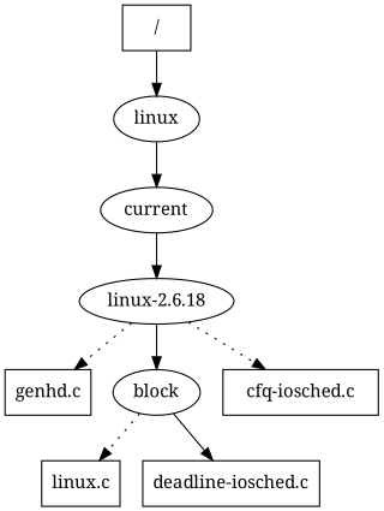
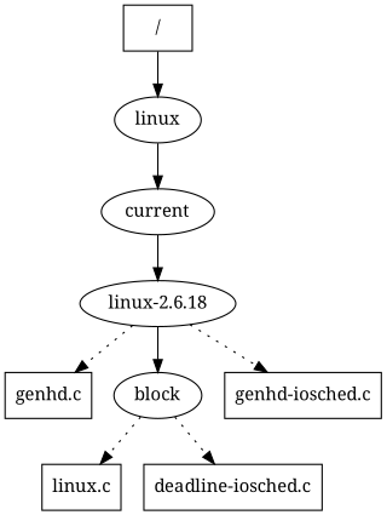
  digraph {
    fontname="Noto Serif"
    node [fontname="Noto Serif" shape=box]
    edge [fontname="Noto Serif"]
    n1 [label="/"]
    n2 [label=linux shape=""]
    n3 [label=current shape=""]
    n4 [label="genhd.c"]
    n5 [label=block shape=""]
    n6 [label="linux.c"]
    n7 [label="deadline-iosched.c"]
-   n8 [label="cfq-iosched.c"]
+   n8 [label="genhd-iosched.c"]
    n9 [label="linux-2.6.18" shape=""]
    n1 -> n2
    n2 -> n3
    n3 -> n9
    n5 -> n6 [style=dotted]
-   n5 -> n7 [style=solid]
+   n5 -> n7 [style=dotted]
    n9 -> n4 [style=dotted]
    n9 -> n5
    n9 -> n8 [style=dotted]
  }
